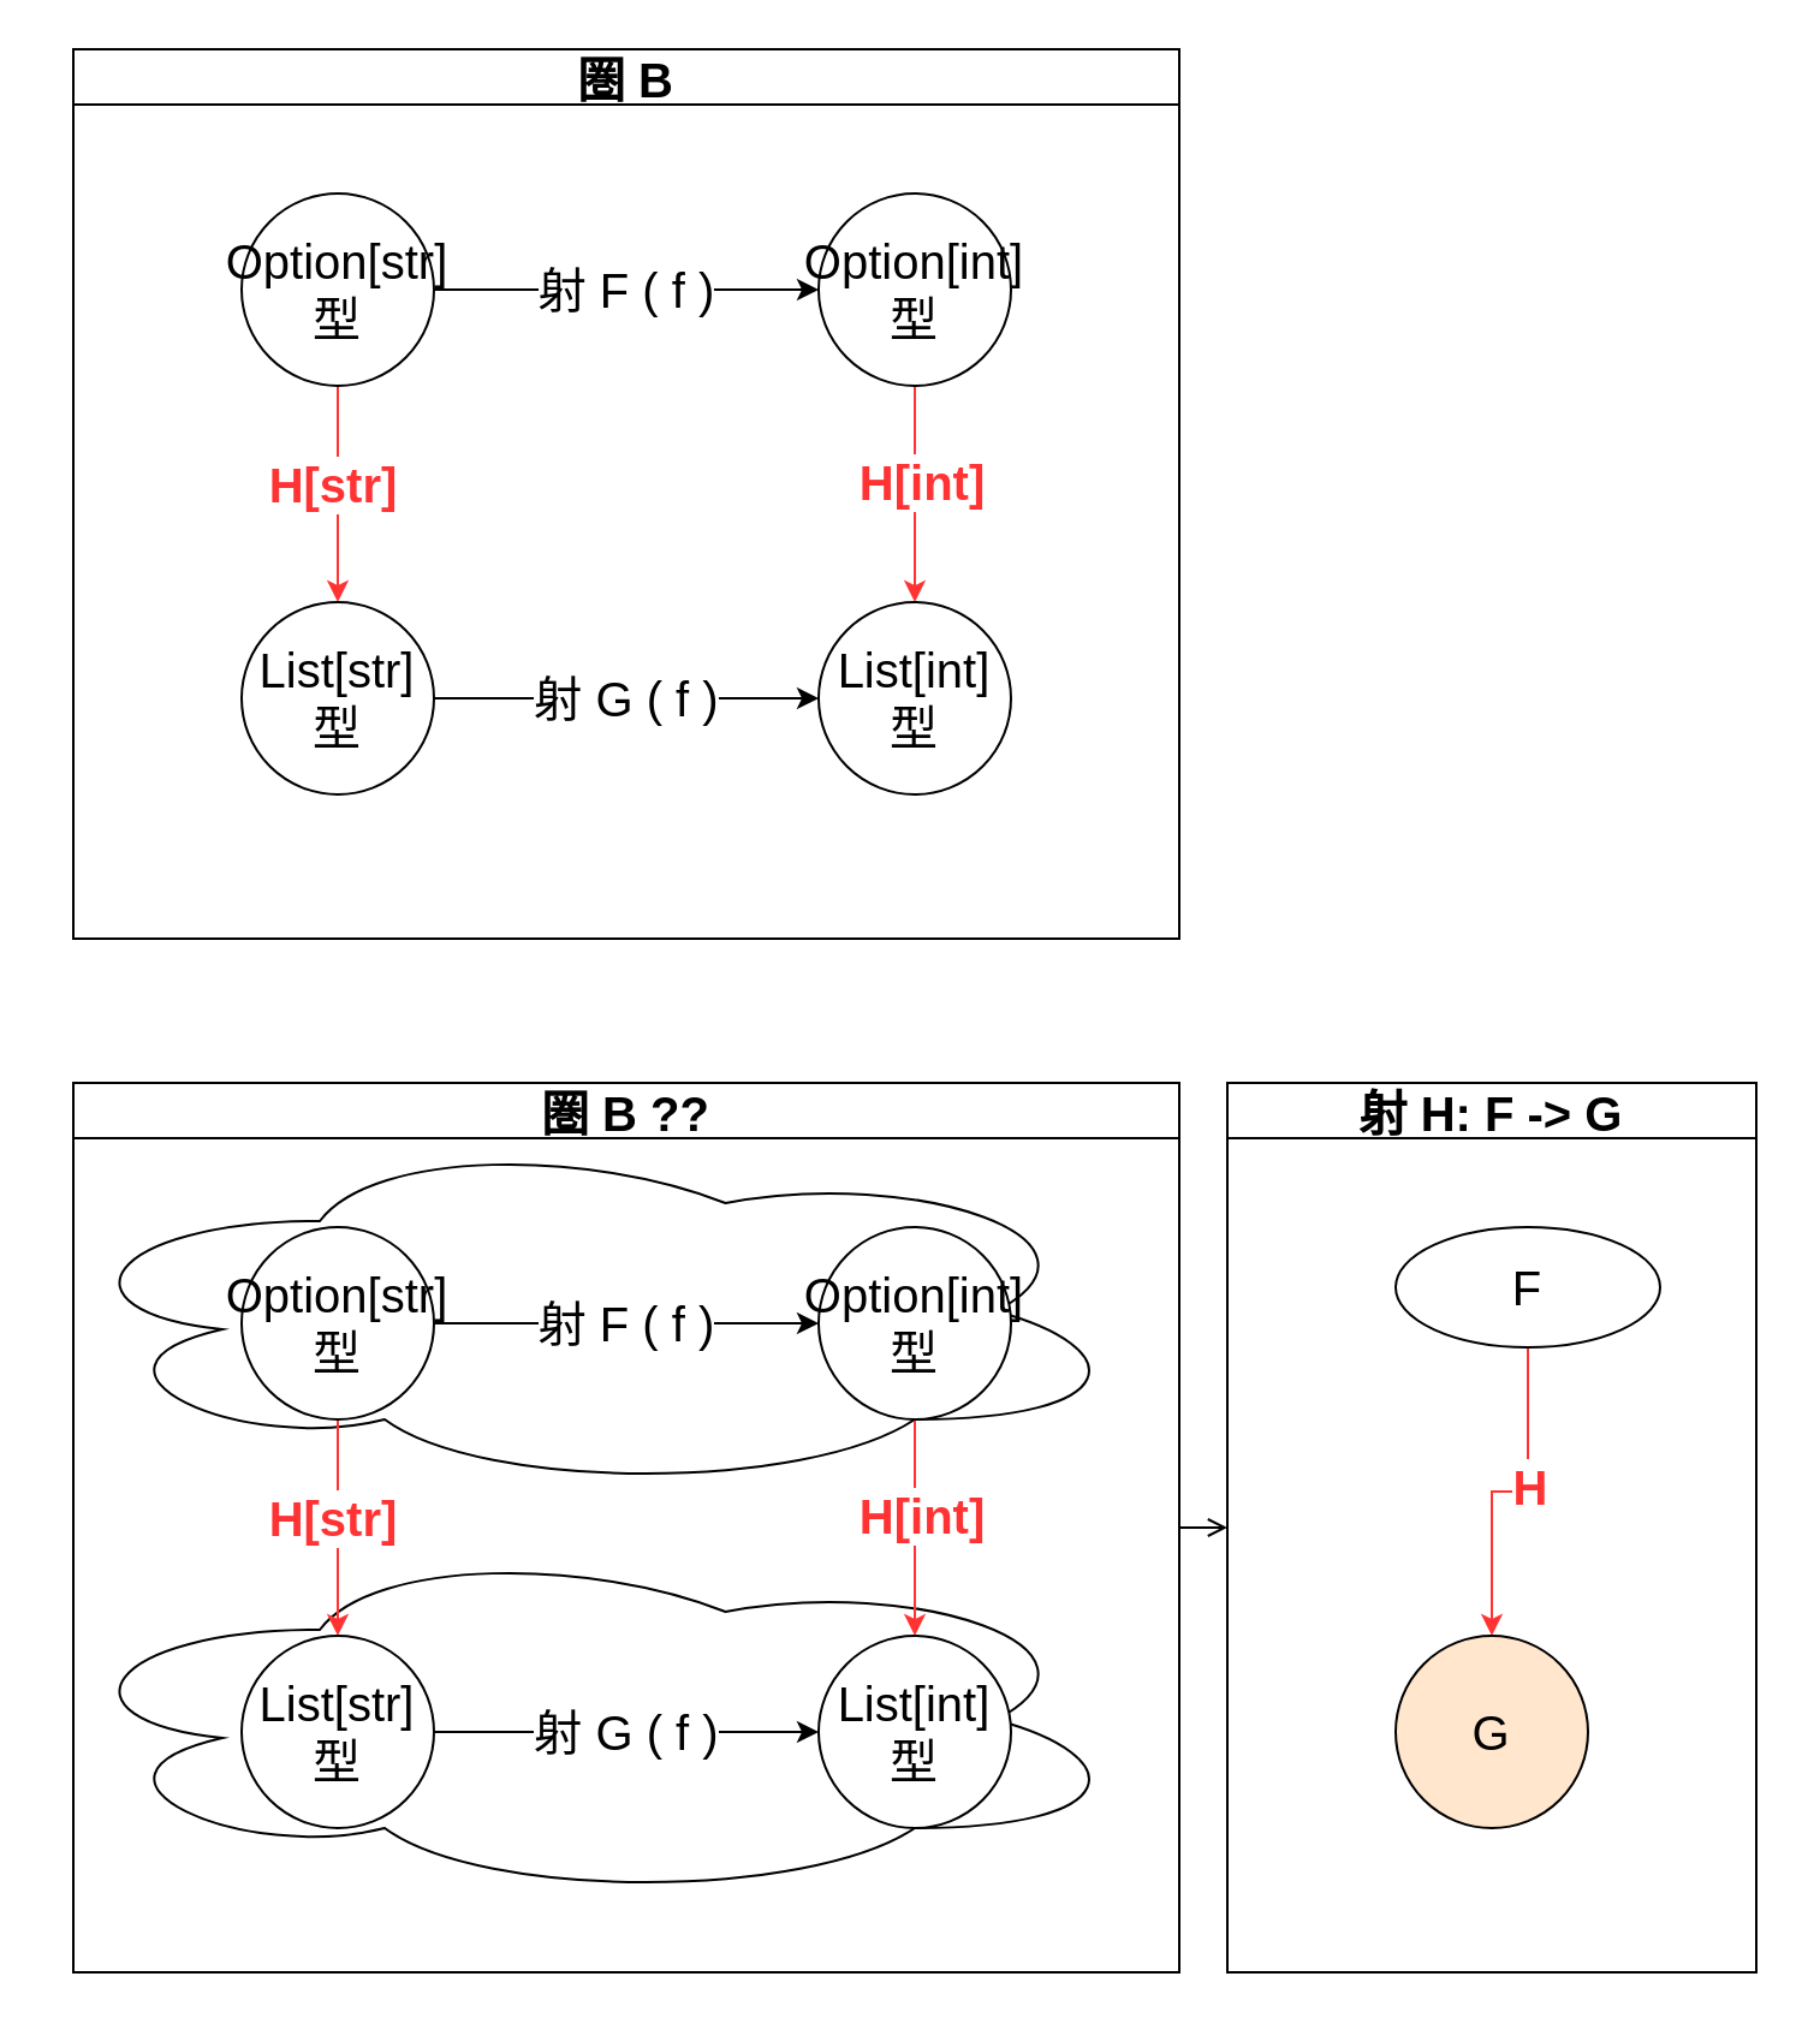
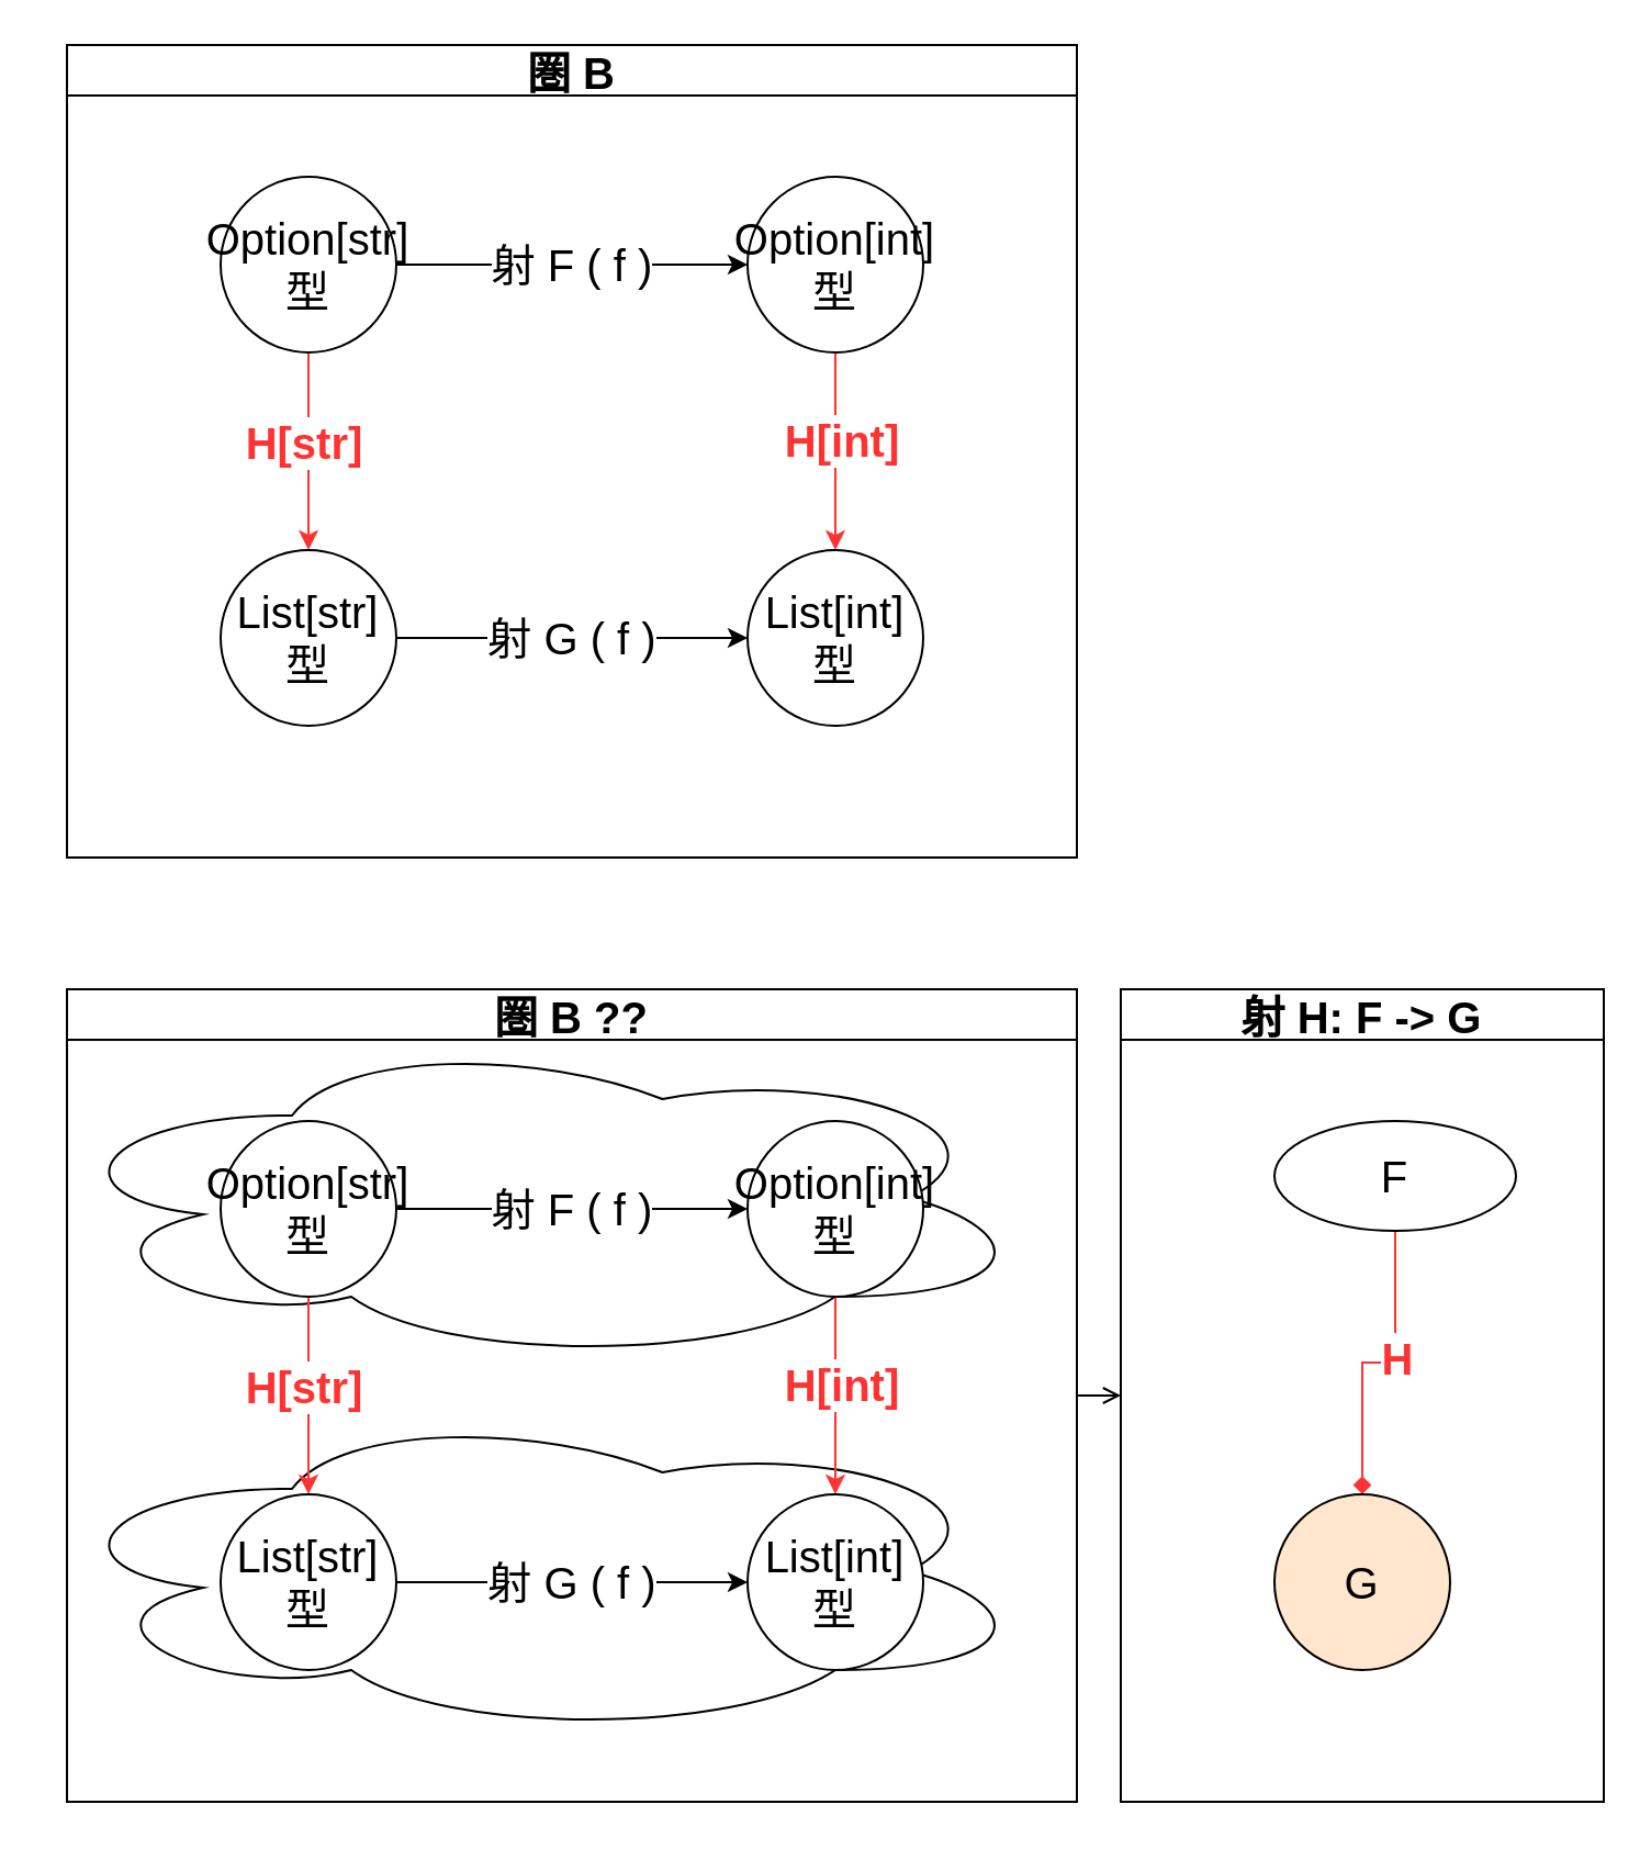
  <mxCell id="0" />
  <mxCell id="1" parent="0" />
  <mxCell id="2" value="圏 B" style="swimlane;fontSize=20;" parent="1" vertex="1"><mxGeometry x="30" y="20" width="460" height="370" as="geometry" /></mxCell>
  <mxCell id="3" style="edgeStyle=orthogonalEdgeStyle;rounded=0;orthogonalLoop=1;jettySize=auto;html=1;fontSize=18;fontColor=#FF3333;strokeColor=#FF3333;" edge="1" parent="2" source="5" target="11"><mxGeometry relative="1" as="geometry" /></mxCell>
  <mxCell id="4" value="&lt;b&gt;H[str]&lt;/b&gt;" style="edgeLabel;html=1;align=center;verticalAlign=middle;resizable=0;points=[];fontSize=20;fontColor=#FF3333;" vertex="1" connectable="0" parent="3"><mxGeometry x="-0.111" y="-3" relative="1" as="geometry"><mxPoint as="offset" /></mxGeometry></mxCell>
  <mxCell id="5" value="Option[str]&lt;br style=&quot;font-size: 20px&quot;&gt;型" style="ellipse;whiteSpace=wrap;html=1;aspect=fixed;fontSize=20;" vertex="1" parent="2"><mxGeometry x="70" y="60" width="80" height="80" as="geometry" /></mxCell>
  <mxCell id="6" style="edgeStyle=orthogonalEdgeStyle;rounded=0;orthogonalLoop=1;jettySize=auto;html=1;fontSize=18;fontColor=#FF3333;strokeColor=#FF3333;" edge="1" parent="2" source="8" target="12"><mxGeometry relative="1" as="geometry" /></mxCell>
  <mxCell id="7" value="&lt;b&gt;H[int]&lt;/b&gt;" style="edgeLabel;html=1;align=center;verticalAlign=middle;resizable=0;points=[];fontSize=20;fontColor=#FF3333;" vertex="1" connectable="0" parent="6"><mxGeometry x="-0.133" y="2" relative="1" as="geometry"><mxPoint as="offset" /></mxGeometry></mxCell>
  <mxCell id="8" value="Option[int] 型" style="ellipse;whiteSpace=wrap;html=1;aspect=fixed;fontSize=20;" vertex="1" parent="2"><mxGeometry x="310" y="60" width="80" height="80" as="geometry" /></mxCell>
  <mxCell id="9" value="" style="edgeStyle=orthogonalEdgeStyle;rounded=0;orthogonalLoop=1;jettySize=auto;html=1;fontSize=20;" edge="1" source="5" target="8" parent="2"><mxGeometry relative="1" as="geometry" /></mxCell>
  <mxCell id="10" value="射 F ( f )" style="edgeLabel;html=1;align=center;verticalAlign=middle;resizable=0;points=[];fontSize=20;" vertex="1" connectable="0" parent="9"><mxGeometry x="-0.013" y="1" relative="1" as="geometry"><mxPoint as="offset" /></mxGeometry></mxCell>
  <mxCell id="11" value="List[str]&lt;br style=&quot;font-size: 20px;&quot;&gt;型" style="ellipse;whiteSpace=wrap;html=1;aspect=fixed;fontSize=20;" parent="2" vertex="1"><mxGeometry x="70" y="230" width="80" height="80" as="geometry" /></mxCell>
  <mxCell id="12" value="List[int] 型" style="ellipse;whiteSpace=wrap;html=1;aspect=fixed;fontSize=20;" parent="2" vertex="1"><mxGeometry x="310" y="230" width="80" height="80" as="geometry" /></mxCell>
  <mxCell id="13" value="" style="edgeStyle=orthogonalEdgeStyle;rounded=0;orthogonalLoop=1;jettySize=auto;html=1;fontSize=20;" parent="2" source="11" target="12" edge="1"><mxGeometry relative="1" as="geometry" /></mxCell>
  <mxCell id="14" value="射 G ( f )" style="edgeLabel;html=1;align=center;verticalAlign=middle;resizable=0;points=[];fontSize=20;" parent="13" vertex="1" connectable="0"><mxGeometry x="-0.013" y="1" relative="1" as="geometry"><mxPoint as="offset" /></mxGeometry></mxCell>
  <mxCell id="15" style="edgeStyle=orthogonalEdgeStyle;rounded=0;orthogonalLoop=1;jettySize=auto;html=1;exitX=1;exitY=0.5;exitDx=0;exitDy=0;entryX=0;entryY=0.5;entryDx=0;entryDy=0;fontSize=20;fontColor=#FF3333;strokeColor=#000000;endArrow=open;" edge="1" parent="1" source="16" target="31"><mxGeometry relative="1" as="geometry" /></mxCell>
  <mxCell id="16" value="圏 B ??" style="swimlane;fontSize=20;" vertex="1" parent="1"><mxGeometry x="30" y="450" width="460" height="370" as="geometry" /></mxCell>
  <mxCell id="17" value="" style="ellipse;shape=cloud;whiteSpace=wrap;html=1;fontSize=20;fontColor=#FF3333;" vertex="1" parent="16"><mxGeometry x="-10" y="190" width="450" height="150" as="geometry" /></mxCell>
  <mxCell id="18" value="" style="ellipse;shape=cloud;whiteSpace=wrap;html=1;fontSize=20;fontColor=#FF3333;" vertex="1" parent="16"><mxGeometry x="-10" y="20" width="450" height="150" as="geometry" /></mxCell>
  <mxCell id="19" style="edgeStyle=orthogonalEdgeStyle;rounded=0;orthogonalLoop=1;jettySize=auto;html=1;fontSize=18;fontColor=#FF3333;strokeColor=#FF3333;" edge="1" parent="16" source="21" target="27"><mxGeometry relative="1" as="geometry" /></mxCell>
  <mxCell id="20" value="&lt;b&gt;H[str]&lt;/b&gt;" style="edgeLabel;html=1;align=center;verticalAlign=middle;resizable=0;points=[];fontSize=20;fontColor=#FF3333;" vertex="1" connectable="0" parent="19"><mxGeometry x="-0.111" y="-3" relative="1" as="geometry"><mxPoint as="offset" /></mxGeometry></mxCell>
  <mxCell id="21" value="Option[str]&lt;br style=&quot;font-size: 20px&quot;&gt;型" style="ellipse;whiteSpace=wrap;html=1;aspect=fixed;fontSize=20;" vertex="1" parent="16"><mxGeometry x="70" y="60" width="80" height="80" as="geometry" /></mxCell>
  <mxCell id="22" style="edgeStyle=orthogonalEdgeStyle;rounded=0;orthogonalLoop=1;jettySize=auto;html=1;fontSize=18;fontColor=#FF3333;strokeColor=#FF3333;" edge="1" parent="16" source="24" target="28"><mxGeometry relative="1" as="geometry" /></mxCell>
  <mxCell id="23" value="&lt;b&gt;H[int]&lt;/b&gt;" style="edgeLabel;html=1;align=center;verticalAlign=middle;resizable=0;points=[];fontSize=20;fontColor=#FF3333;" vertex="1" connectable="0" parent="22"><mxGeometry x="-0.133" y="2" relative="1" as="geometry"><mxPoint as="offset" /></mxGeometry></mxCell>
  <mxCell id="24" value="Option[int] 型" style="ellipse;whiteSpace=wrap;html=1;aspect=fixed;fontSize=20;" vertex="1" parent="16"><mxGeometry x="310" y="60" width="80" height="80" as="geometry" /></mxCell>
  <mxCell id="25" value="" style="edgeStyle=orthogonalEdgeStyle;rounded=0;orthogonalLoop=1;jettySize=auto;html=1;fontSize=20;" edge="1" parent="16" source="21" target="24"><mxGeometry relative="1" as="geometry" /></mxCell>
  <mxCell id="26" value="射 F ( f )" style="edgeLabel;html=1;align=center;verticalAlign=middle;resizable=0;points=[];fontSize=20;" vertex="1" connectable="0" parent="25"><mxGeometry x="-0.013" y="1" relative="1" as="geometry"><mxPoint as="offset" /></mxGeometry></mxCell>
  <mxCell id="27" value="List[str]&lt;br style=&quot;font-size: 20px;&quot;&gt;型" style="ellipse;whiteSpace=wrap;html=1;aspect=fixed;fontSize=20;" vertex="1" parent="16"><mxGeometry x="70" y="230" width="80" height="80" as="geometry" /></mxCell>
  <mxCell id="28" value="List[int] 型" style="ellipse;whiteSpace=wrap;html=1;aspect=fixed;fontSize=20;" vertex="1" parent="16"><mxGeometry x="310" y="230" width="80" height="80" as="geometry" /></mxCell>
  <mxCell id="29" value="" style="edgeStyle=orthogonalEdgeStyle;rounded=0;orthogonalLoop=1;jettySize=auto;html=1;fontSize=20;" edge="1" parent="16" source="27" target="28"><mxGeometry relative="1" as="geometry" /></mxCell>
  <mxCell id="30" value="射 G ( f )" style="edgeLabel;html=1;align=center;verticalAlign=middle;resizable=0;points=[];fontSize=20;" vertex="1" connectable="0" parent="29"><mxGeometry x="-0.013" y="1" relative="1" as="geometry"><mxPoint as="offset" /></mxGeometry></mxCell>
  <mxCell id="31" value="射 H: F -&gt; G" style="swimlane;fontSize=20;" vertex="1" parent="1"><mxGeometry x="510" y="450" width="220" height="370" as="geometry" /></mxCell>
- <mxCell id="32" style="edgeStyle=orthogonalEdgeStyle;rounded=0;orthogonalLoop=1;jettySize=auto;html=1;fontSize=18;fontColor=#FF3333;strokeColor=#FF3333;" edge="1" parent="31" source="34" target="35"><mxGeometry relative="1" as="geometry" /></mxCell>
+ <mxCell id="32" style="edgeStyle=orthogonalEdgeStyle;rounded=0;orthogonalLoop=1;jettySize=auto;html=1;fontSize=18;fontColor=#FF3333;strokeColor=#FF3333;endArrow=diamond;" edge="1" parent="31" source="34" target="35"><mxGeometry relative="1" as="geometry" /></mxCell>
  <mxCell id="33" value="&lt;b&gt;H&lt;/b&gt;" style="edgeLabel;html=1;align=center;verticalAlign=middle;resizable=0;points=[];fontSize=20;fontColor=#FF3333;" vertex="1" connectable="0" parent="32"><mxGeometry x="-0.111" y="-3" relative="1" as="geometry"><mxPoint as="offset" /></mxGeometry></mxCell>
  <mxCell id="34" value="F" style="ellipse;whiteSpace=wrap;html=1;aspect=fixed;fontSize=20;" vertex="1" parent="31"><mxGeometry x="70" y="60" width="110" height="50" as="geometry" /></mxCell>
  <mxCell id="35" value="G" style="ellipse;whiteSpace=wrap;html=1;aspect=fixed;fontSize=20;fillColor=#ffe6cc;" vertex="1" parent="31"><mxGeometry x="70" y="230" width="80" height="80" as="geometry" /></mxCell>
